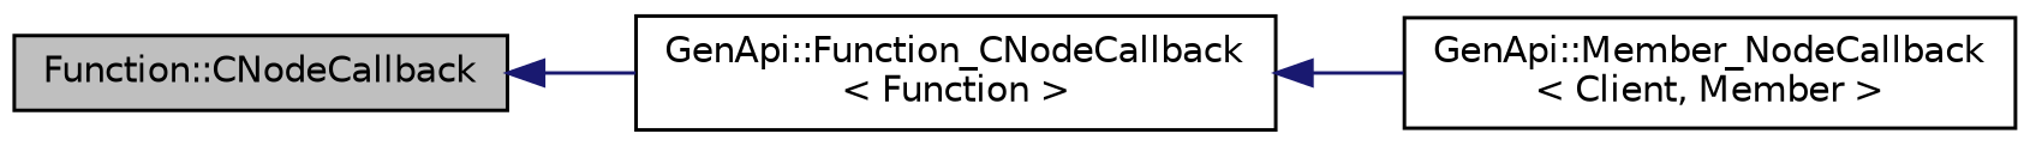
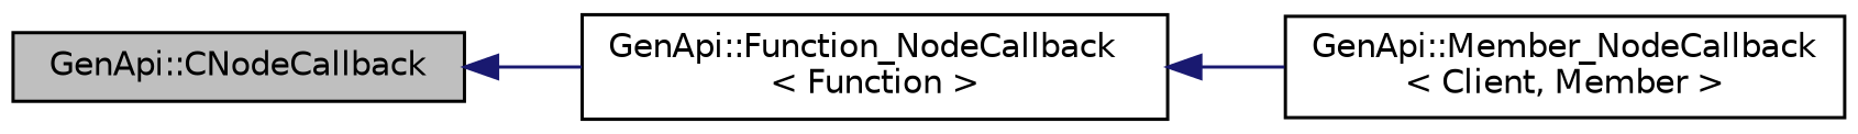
  digraph {
    rankdir=LR
    node [color=black fillcolor=white fontname=Helvetica fontsize=10 shape=record style=filled]
    edge [color=midnightblue dir=back fontname=Helvetica fontsize=10 labelfontname=Helvetica labelfontsize=10 style=solid]
-   n1 [fillcolor=grey75 fontcolor=black height=0.2 label="Function::CNodeCallback" width=0.4]
-   n2 [height=0.2 label="GenApi::Function_CNodeCallback\l\< Function \>" width=0.4]
+   n1 [fillcolor=grey75 fontcolor=black height=0.2 label="GenApi::CNodeCallback" width=0.4]
+   n2 [height=0.2 label="GenApi::Function_NodeCallback\l\< Function \>" width=0.4]
    n3 [height=0.2 label="GenApi::Member_NodeCallback\l\< Client, Member \>" width=0.4]
    n1 -> n2
    n2 -> n3
  }
